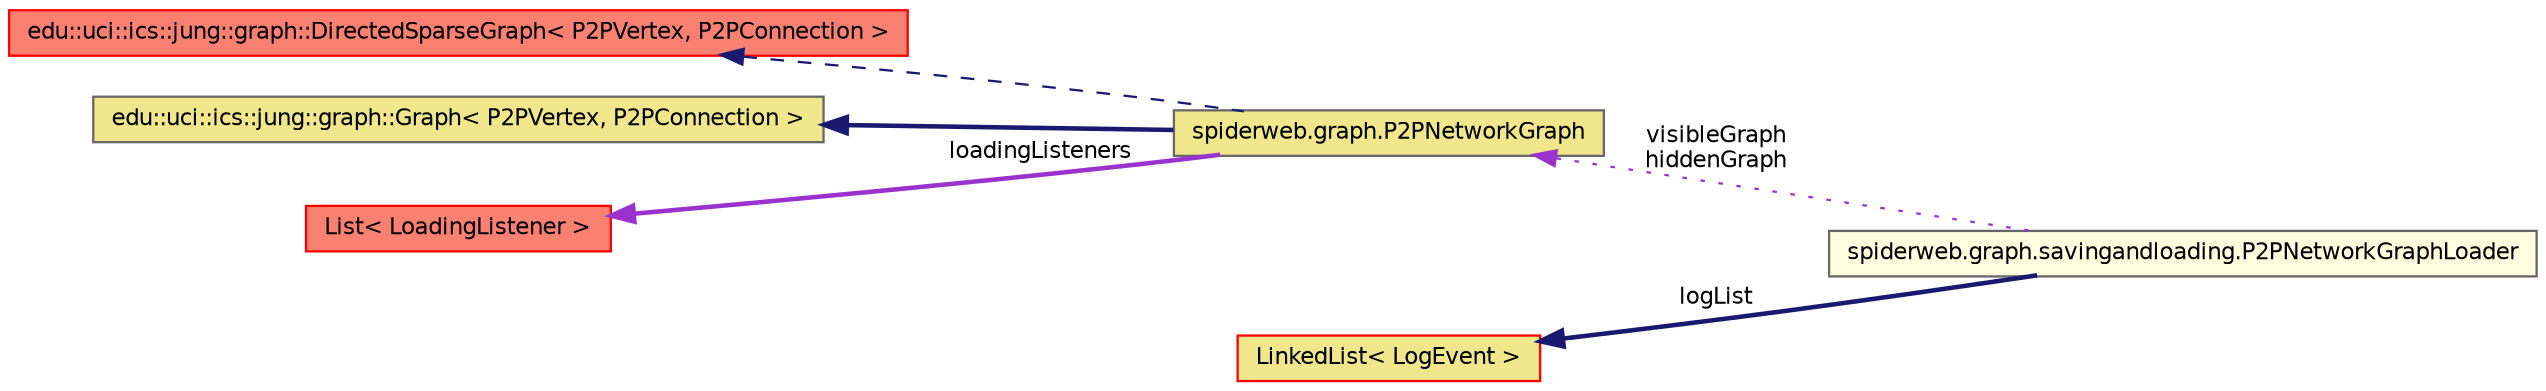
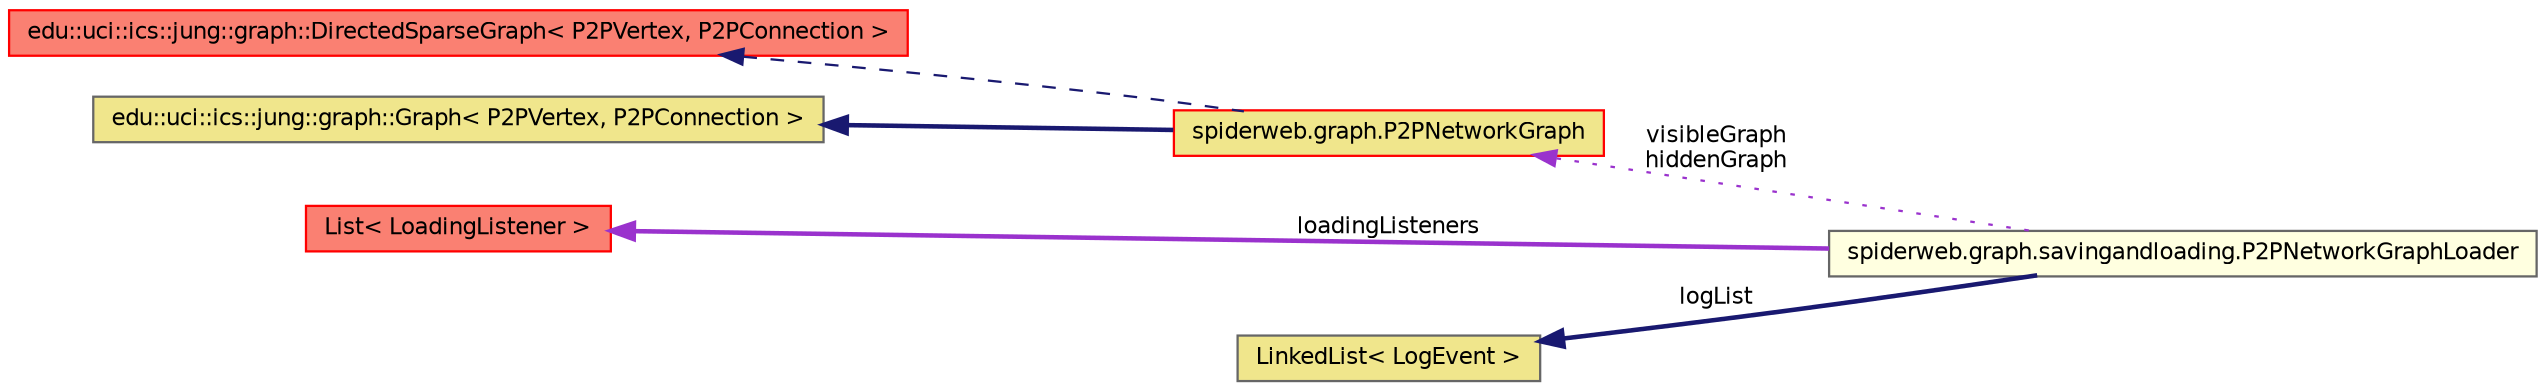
  digraph {
    rankdir=LR
    node [color=gray40 fillcolor=khaki fontname=Helvetica fontsize=10 shape=record style=filled]
    edge [color=midnightblue dir=back fontname=Helvetica fontsize=10 labelfontname=Helvetica labelfontsize=10 style=bold]
    n1 [fillcolor=lightyellow fontcolor=black height=0.2 label="spiderweb.graph.savingandloading.P2PNetworkGraphLoader" width=0.4]
-   n2 [height=0.2 label="spiderweb.graph.P2PNetworkGraph" width=0.4]
+   n2 [color=red height=0.2 label="spiderweb.graph.P2PNetworkGraph" width=0.4]
    n3 [color=red fillcolor=salmon height=0.2 label="edu::uci::ics::jung::graph::DirectedSparseGraph\< P2PVertex, P2PConnection \>" width=0.4]
    n4 [height=0.2 label="edu::uci::ics::jung::graph::Graph\< P2PVertex, P2PConnection \>" width=0.4]
    n5 [color=red fillcolor=salmon height=0.2 label="List\< LoadingListener \>" width=0.4]
-   n6 [color=red height=0.2 label="LinkedList\< LogEvent \>" width=0.4]
+   n6 [height=0.2 label="LinkedList\< LogEvent \>" width=0.4]
    n2 -> n1 [color=darkorchid3 label="visibleGraph\nhiddenGraph" style=dotted]
    n3 -> n2 [style=dashed]
    n4 -> n2
-   n5 -> n2 [color=darkorchid3 label=loadingListeners]
+   n5 -> n1 [color=darkorchid3 label=loadingListeners]
    n6 -> n1 [label=logList]
  }
